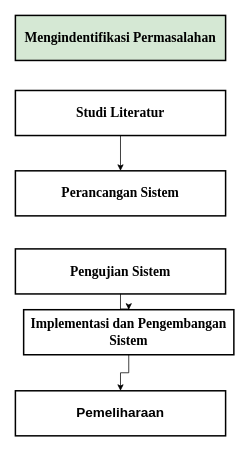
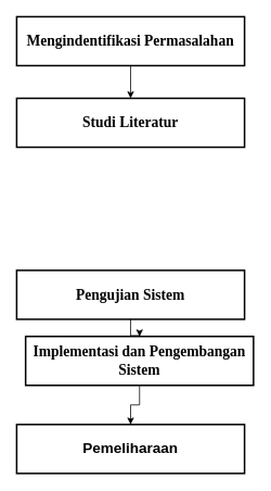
  <mxCell id="0" />
  <mxCell id="1" parent="0" />
- <mxCell id="3" value="&lt;p align=&quot;center&quot; class=&quot;MsoNormal&quot;&gt;&lt;font face=&quot;Times New Roman&quot; style=&quot;font-size: 18px;&quot;&gt;Mengindentifikasi Permasalahan&lt;/font&gt;&lt;/p&gt;" style="rounded=0;whiteSpace=wrap;html=1;strokeWidth=2;fontStyle=1;fillColor=#d5e8d4;" parent="1" vertex="1"><mxGeometry x="20" y="20" width="280" height="60" as="geometry" /></mxCell>
- <mxCell id="4" value="" style="edgeStyle=orthogonalEdgeStyle;rounded=0;orthogonalLoop=1;jettySize=auto;html=1;fontStyle=1" parent="1" source="5" target="6" edge="1"><mxGeometry relative="1" as="geometry" /></mxCell>
+ <mxCell id="2" value="" style="edgeStyle=orthogonalEdgeStyle;rounded=0;orthogonalLoop=1;jettySize=auto;html=1;fontStyle=1" parent="1" source="3" target="5" edge="1"><mxGeometry relative="1" as="geometry" /></mxCell>
+ <mxCell id="3" value="&lt;p align=&quot;center&quot; class=&quot;MsoNormal&quot;&gt;&lt;font face=&quot;Times New Roman&quot; style=&quot;font-size: 18px;&quot;&gt;Mengindentifikasi Permasalahan&lt;/font&gt;&lt;/p&gt;" style="rounded=0;whiteSpace=wrap;html=1;strokeWidth=2;fontStyle=1" parent="1" vertex="1"><mxGeometry x="20" y="20" width="280" height="60" as="geometry" /></mxCell>
  <mxCell id="5" value="&lt;p align=&quot;center&quot; class=&quot;MsoNormal&quot;&gt;&lt;font face=&quot;Times New Roman&quot; style=&quot;font-size: 18px;&quot;&gt;Studi Literatur&lt;/font&gt;&lt;/p&gt;" style="rounded=0;whiteSpace=wrap;html=1;strokeWidth=2;fontStyle=1" parent="1" vertex="1"><mxGeometry x="20" y="120" width="280" height="60" as="geometry" /></mxCell>
- <mxCell id="6" value="&lt;p align=&quot;center&quot; class=&quot;MsoNormal&quot;&gt;&lt;font style=&quot;font-size: 18px;&quot; face=&quot;Times New Roman&quot;&gt;Perancangan Sistem&lt;/font&gt;&lt;/p&gt;" style="rounded=0;whiteSpace=wrap;html=1;strokeWidth=2;fontStyle=1" parent="1" vertex="1"><mxGeometry x="20" y="227" width="280" height="60" as="geometry" /></mxCell>
  <mxCell id="7" value="&lt;p align=&quot;center&quot; class=&quot;MsoNormal&quot;&gt;&lt;font face=&quot;Times New Roman&quot; style=&quot;font-size: 18px;&quot;&gt;Pengujian Sistem&lt;/font&gt;&lt;/p&gt;" style="rounded=0;whiteSpace=wrap;html=1;strokeWidth=2;fontStyle=1" parent="1" vertex="1"><mxGeometry x="20" y="331" width="280" height="60" as="geometry" /></mxCell>
  <mxCell id="8" value="" style="edgeStyle=orthogonalEdgeStyle;rounded=0;orthogonalLoop=1;jettySize=auto;html=1;fontStyle=1" parent="1" source="7" target="9" edge="1"><mxGeometry relative="1" as="geometry" /></mxCell>
  <mxCell id="9" value="&lt;p align=&quot;center&quot; class=&quot;MsoNormal&quot;&gt;&lt;font style=&quot;font-size: 18px;&quot; face=&quot;Times New Roman&quot;&gt;Implementasi dan Pengembangan Sistem&lt;/font&gt;&lt;/p&gt;" style="rounded=0;whiteSpace=wrap;html=1;strokeWidth=2;container=0;fontStyle=1" parent="1" vertex="1"><mxGeometry x="31" y="412" width="280" height="60" as="geometry" /></mxCell>
  <mxCell id="10" value="&lt;p align=&quot;center&quot; class=&quot;MsoNormal&quot;&gt;&lt;font style=&quot;font-size: 18px;&quot;&gt;Pemeliharaan&lt;/font&gt;&lt;/p&gt;" style="rounded=0;whiteSpace=wrap;html=1;strokeWidth=2;fontStyle=1" parent="1" vertex="1"><mxGeometry x="20" y="520" width="280" height="60" as="geometry" /></mxCell>
  <mxCell id="11" value="" style="edgeStyle=orthogonalEdgeStyle;rounded=0;orthogonalLoop=1;jettySize=auto;html=1;fontStyle=1" parent="1" source="9" target="10" edge="1"><mxGeometry relative="1" as="geometry" /></mxCell>
